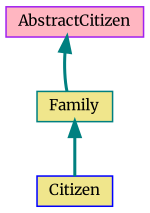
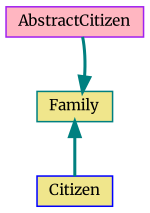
  digraph {
    fontname=Merriweather
    node [fillcolor=khaki fontname=Merriweather fontsize=10 shape=record style=filled]
    edge [color=teal dir=back fontname=Merriweather fontsize=10 labelfontname=Helvetica labelfontsize=10 style=bold]
    n1 [color=purple fillcolor=lightpink fontcolor=black height=0.2 label=AbstractCitizen width=0.4]
    n2 [color=teal height=0.2 label=Family width=0.4]
    n3 [color=blue height=0.2 label=Citizen width=0.4]
-   n1 -> n2
+   n2 -> n1
    n2 -> n3
  }
